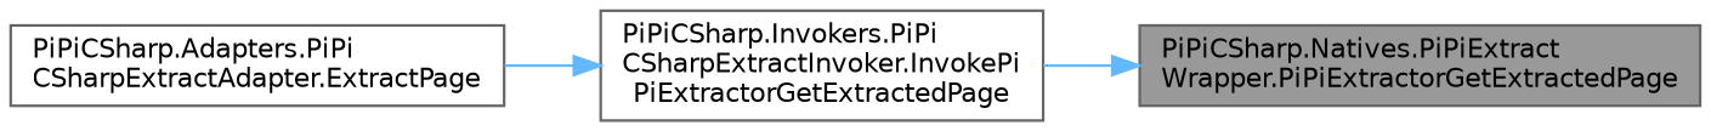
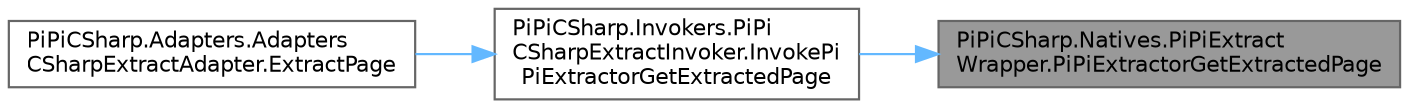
  digraph {
    rankdir=RL
    node [color=grey40 fillcolor=white fontname=Helvetica fontsize=10 shape=box style=filled]
    edge [color=steelblue1 dir=back fontname=Helvetica fontsize=10 labelfontname=Helvetica labelfontsize=10 style=solid]
    n1 [color=gray40 fillcolor=grey60 fontcolor=black height=0.2 label="PiPiCSharp.Natives.PiPiExtract\lWrapper.PiPiExtractorGetExtractedPage" width=0.4]
    n2 [height=0.2 label="PiPiCSharp.Invokers.PiPi\lCSharpExtractInvoker.InvokePi\lPiExtractorGetExtractedPage" width=0.4]
-   n3 [height=0.2 label="PiPiCSharp.Adapters.PiPi\lCSharpExtractAdapter.ExtractPage" width=0.4]
+   n3 [height=0.2 label="PiPiCSharp.Adapters.Adapters\lCSharpExtractAdapter.ExtractPage" width=0.4]
    n1 -> n2
    n2 -> n3
  }
